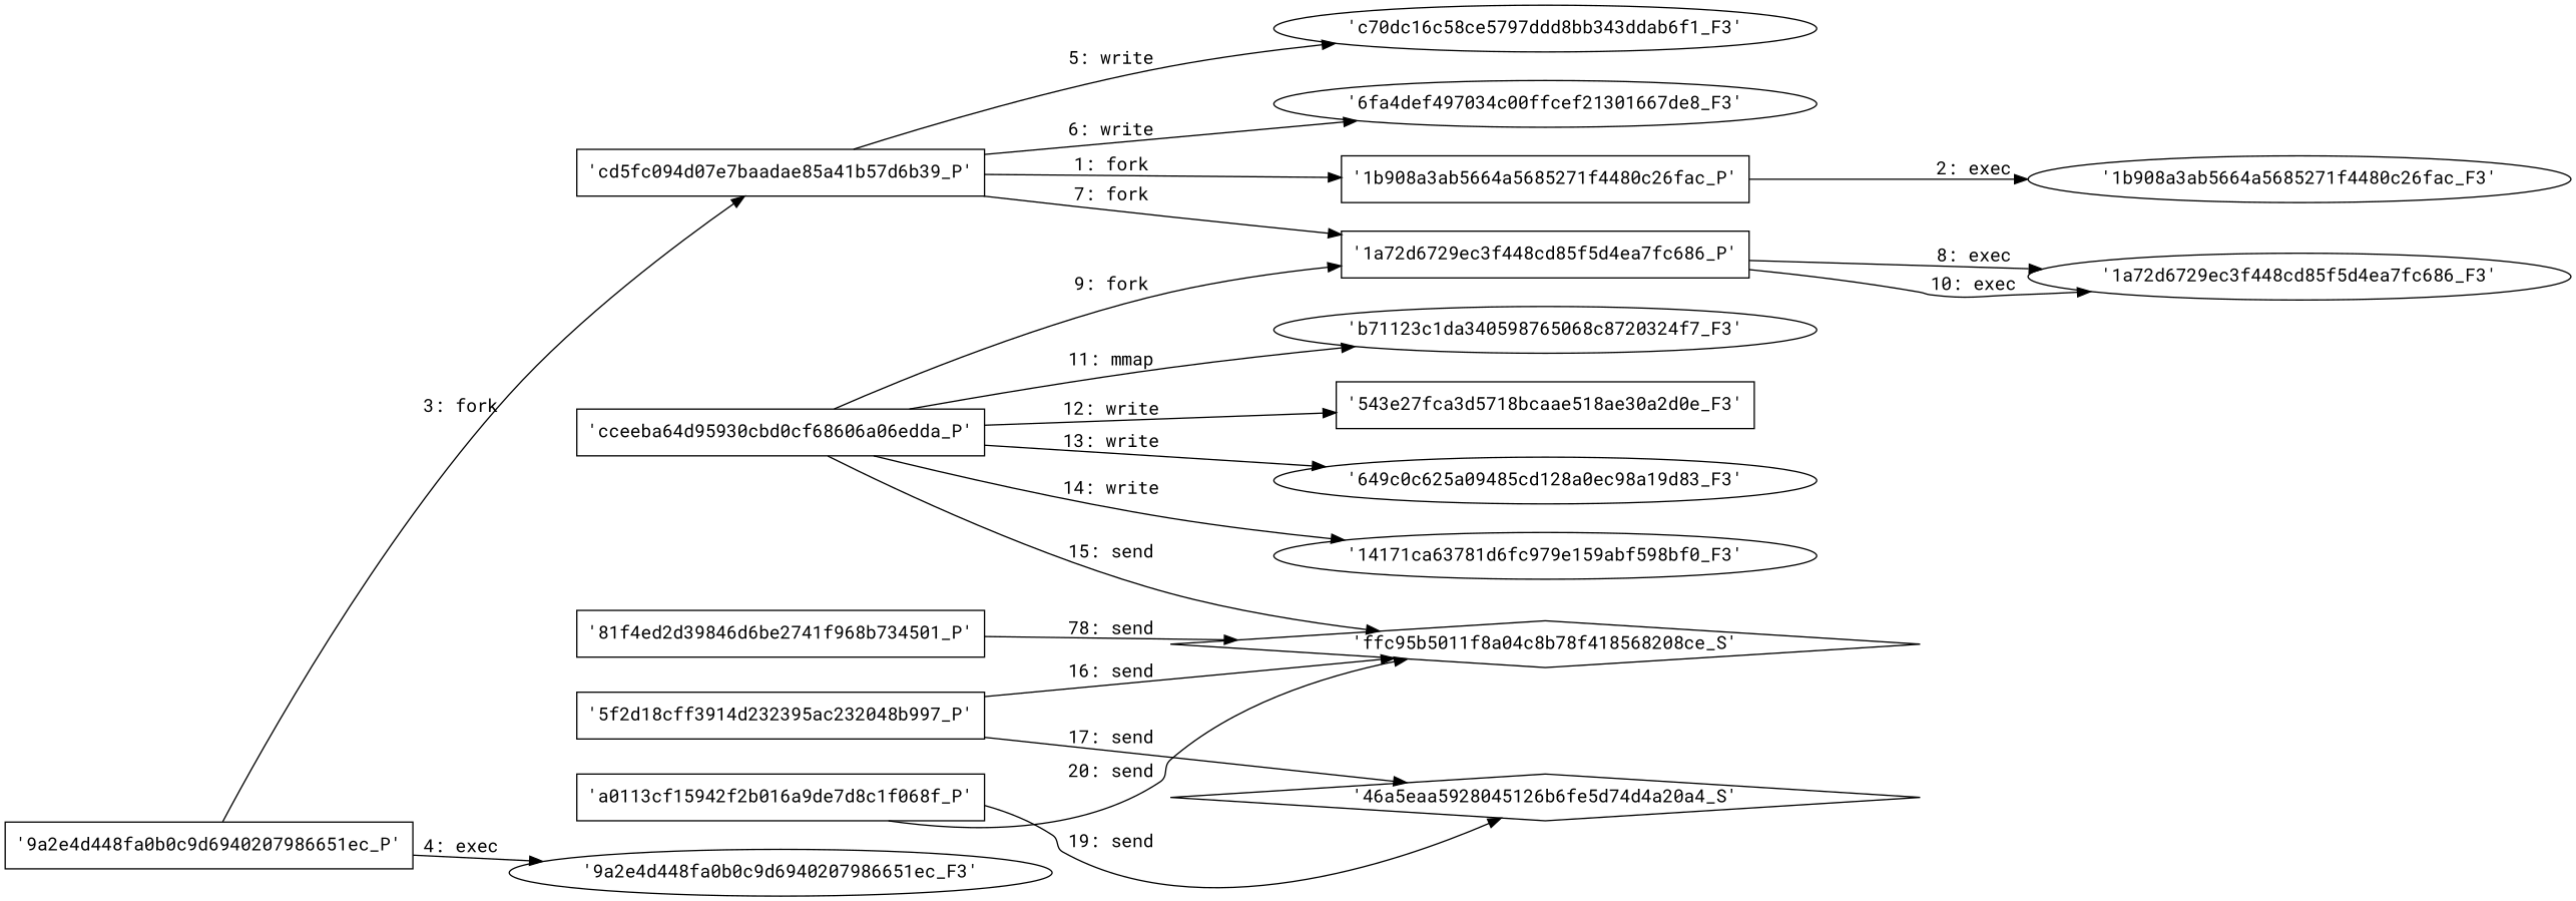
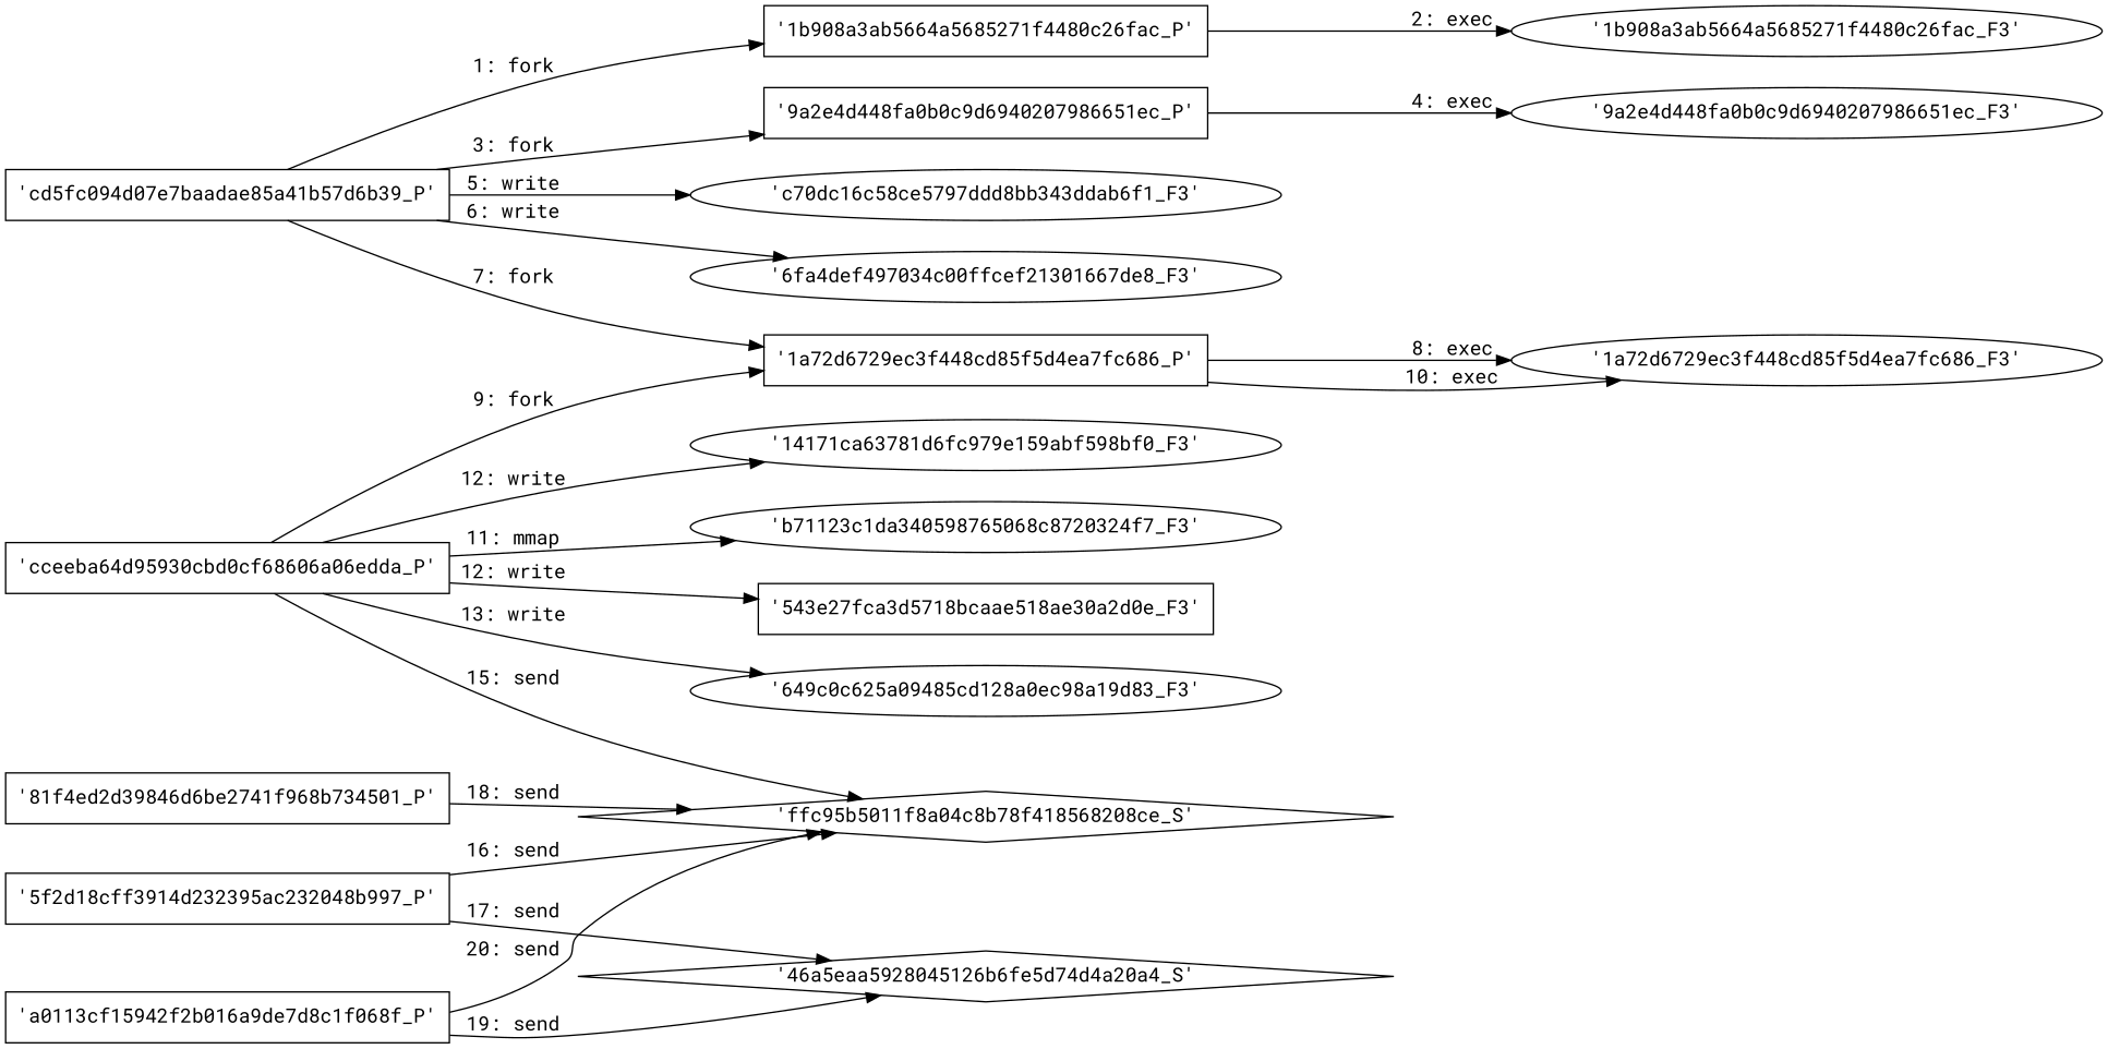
  digraph {
    engine=neato
    fixedsize=false
    fontname="Roboto Mono"
    fontsize=10
    nodesep=0.3
    rankdir=LR
    ranksep=0
    splines=true
    node [fontname="Roboto Mono" node_type=Process shape=box]
    edge [fontname="Roboto Mono"]
    "'cd5fc094d07e7baadae85a41b57d6b39_P'"
    "'1b908a3ab5664a5685271f4480c26fac_P'"
    "'9a2e4d448fa0b0c9d6940207986651ec_P'"
    "'c70dc16c58ce5797ddd8bb343ddab6f1_F3'" [node_type=file shape=ellipse]
    "'6fa4def497034c00ffcef21301667de8_F3'" [node_type=file shape=ellipse]
    "'1a72d6729ec3f448cd85f5d4ea7fc686_P'"
    "'1b908a3ab5664a5685271f4480c26fac_F3'" [node_type=File shape=ellipse]
    "'9a2e4d448fa0b0c9d6940207986651ec_F3'" [node_type=File shape=ellipse]
    "'1a72d6729ec3f448cd85f5d4ea7fc686_F3'" [node_type=File shape=ellipse]
    "'cceeba64d95930cbd0cf68606a06edda_P'"
    "'b71123c1da340598765068c8720324f7_F3'" [node_type=file shape=ellipse]
    "'543e27fca3d5718bcaae518ae30a2d0e_F3'" [node_type=file]
    "'649c0c625a09485cd128a0ec98a19d83_F3'" [node_type=file shape=ellipse]
    "'14171ca63781d6fc979e159abf598bf0_F3'" [node_type=file shape=ellipse]
    "'ffc95b5011f8a04c8b78f418568208ce_S'" [node_type=Socket shape=diamond]
    "'5f2d18cff3914d232395ac232048b997_P'"
    "'46a5eaa5928045126b6fe5d74d4a20a4_S'" [node_type=Socket shape=diamond]
    "'81f4ed2d39846d6be2741f968b734501_P'"
    "'a0113cf15942f2b016a9de7d8c1f068f_P'"
    "'cd5fc094d07e7baadae85a41b57d6b39_P'" -> "'1b908a3ab5664a5685271f4480c26fac_P'" [label="1: fork"]
-   "'9a2e4d448fa0b0c9d6940207986651ec_P'" -> "'cd5fc094d07e7baadae85a41b57d6b39_P'" [label="3: fork"]
+   "'cd5fc094d07e7baadae85a41b57d6b39_P'" -> "'9a2e4d448fa0b0c9d6940207986651ec_P'" [label="3: fork"]
    "'cd5fc094d07e7baadae85a41b57d6b39_P'" -> "'c70dc16c58ce5797ddd8bb343ddab6f1_F3'" [label="5: write"]
    "'cd5fc094d07e7baadae85a41b57d6b39_P'" -> "'6fa4def497034c00ffcef21301667de8_F3'" [label="6: write"]
    "'cd5fc094d07e7baadae85a41b57d6b39_P'" -> "'1a72d6729ec3f448cd85f5d4ea7fc686_P'" [label="7: fork"]
    "'1b908a3ab5664a5685271f4480c26fac_P'" -> "'1b908a3ab5664a5685271f4480c26fac_F3'" [label="2: exec"]
    "'9a2e4d448fa0b0c9d6940207986651ec_P'" -> "'9a2e4d448fa0b0c9d6940207986651ec_F3'" [label="4: exec"]
    "'1a72d6729ec3f448cd85f5d4ea7fc686_P'" -> "'1a72d6729ec3f448cd85f5d4ea7fc686_F3'" [label="8: exec"]
    "'1a72d6729ec3f448cd85f5d4ea7fc686_P'" -> "'1a72d6729ec3f448cd85f5d4ea7fc686_F3'" [label="10: exec"]
    "'cceeba64d95930cbd0cf68606a06edda_P'" -> "'1a72d6729ec3f448cd85f5d4ea7fc686_P'" [label="9: fork"]
    "'cceeba64d95930cbd0cf68606a06edda_P'" -> "'b71123c1da340598765068c8720324f7_F3'" [label="11: mmap"]
    "'cceeba64d95930cbd0cf68606a06edda_P'" -> "'543e27fca3d5718bcaae518ae30a2d0e_F3'" [label="12: write"]
    "'cceeba64d95930cbd0cf68606a06edda_P'" -> "'649c0c625a09485cd128a0ec98a19d83_F3'" [label="13: write"]
-   "'cceeba64d95930cbd0cf68606a06edda_P'" -> "'14171ca63781d6fc979e159abf598bf0_F3'" [label="14: write"]
+   "'cceeba64d95930cbd0cf68606a06edda_P'" -> "'14171ca63781d6fc979e159abf598bf0_F3'" [label="12: write"]
    "'cceeba64d95930cbd0cf68606a06edda_P'" -> "'ffc95b5011f8a04c8b78f418568208ce_S'" [label="15: send"]
    "'5f2d18cff3914d232395ac232048b997_P'" -> "'ffc95b5011f8a04c8b78f418568208ce_S'" [label="16: send"]
    "'5f2d18cff3914d232395ac232048b997_P'" -> "'46a5eaa5928045126b6fe5d74d4a20a4_S'" [label="17: send"]
-   "'81f4ed2d39846d6be2741f968b734501_P'" -> "'ffc95b5011f8a04c8b78f418568208ce_S'" [label="78: send"]
+   "'81f4ed2d39846d6be2741f968b734501_P'" -> "'ffc95b5011f8a04c8b78f418568208ce_S'" [label="18: send"]
    "'a0113cf15942f2b016a9de7d8c1f068f_P'" -> "'ffc95b5011f8a04c8b78f418568208ce_S'" [label="20: send"]
    "'a0113cf15942f2b016a9de7d8c1f068f_P'" -> "'46a5eaa5928045126b6fe5d74d4a20a4_S'" [label="19: send"]
  }
